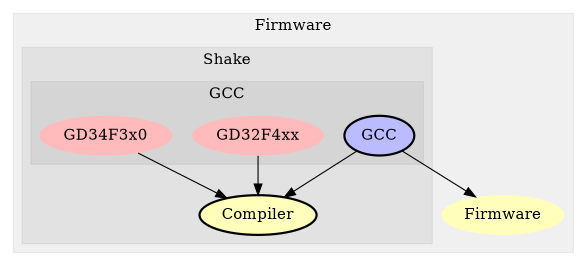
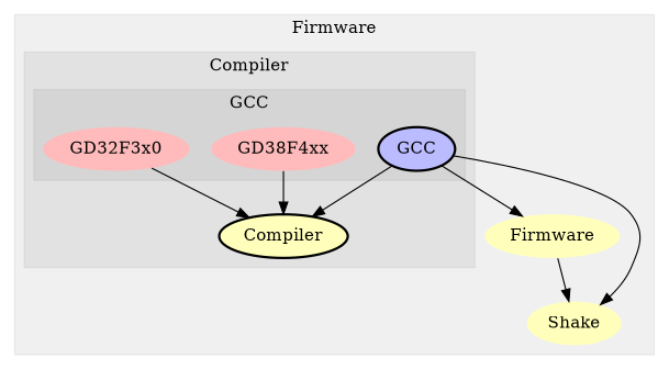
  digraph {
    node [fillcolor="#ffffbb" style=filled penwidth=0]
    n1 [fillcolor="#bbbbff" label=GCC style="filled,bold" penwidth=""]
-   n2 [fillcolor="#ffbbbb" label=GD32F4xx]
-   n3 [fillcolor="#ffbbbb" label=GD34F3x0]
+   n2 [fillcolor="#ffbbbb" label=GD38F4xx]
+   n3 [fillcolor="#ffbbbb" label=GD32F3x0]
    n4 [label=Compiler style="filled,bold" penwidth=""]
    n5 [label=Firmware]
+   n6 [label=Shake]
    subgraph cluster_1 {
      color="#0000000F"
      label=Firmware
      style=filled
      n5
+     n6
      subgraph cluster_2 {
        color="#0000000F"
-       label=Shake
+       label=Compiler
        style=filled
        n4
        subgraph cluster_3 {
          color="#0000000F"
          label=GCC
          style=filled
          n1
          n2
          n3
        }
      }
    }
    n1 -> n4
    n1 -> n5
+   n1 -> n6
    n2 -> n4
    n3 -> n4
+   n5 -> n6
  }
